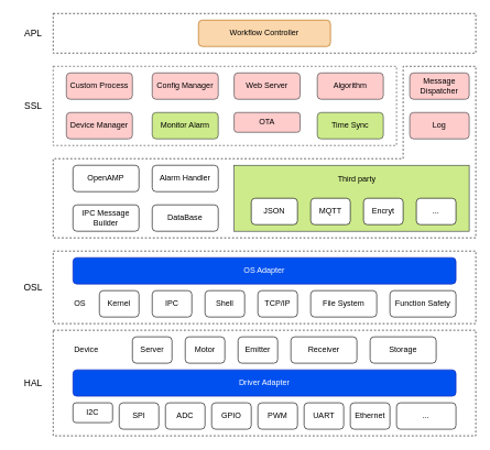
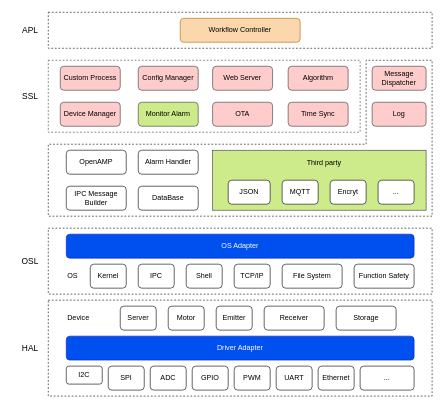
  <mxCell id="0" />
  <mxCell id="1" parent="0" />
  <mxCell id="2" value="" style="rounded=0;whiteSpace=wrap;html=1;dashed=1;" vertex="1" parent="1"><mxGeometry x="80" y="500" width="640" height="160" as="geometry" /></mxCell>
  <mxCell id="3" value="" style="rounded=0;whiteSpace=wrap;html=1;dashed=1;" vertex="1" parent="1"><mxGeometry x="80" y="380" width="640" height="110" as="geometry" /></mxCell>
  <mxCell id="4" value="" style="rounded=0;whiteSpace=wrap;html=1;dashed=1;" vertex="1" parent="1"><mxGeometry x="80" y="20" width="640" height="60" as="geometry" /></mxCell>
  <mxCell id="5" value="" style="rounded=0;whiteSpace=wrap;html=1;dashed=1;fillColor=#FFFFFF;strokeColor=#36393d;" vertex="1" parent="1"><mxGeometry x="80" y="100" width="520" height="120" as="geometry" /></mxCell>
  <mxCell id="6" value="OS Adapter" style="rounded=1;whiteSpace=wrap;html=1;fillColor=#0050ef;fontColor=#ffffff;strokeColor=#001DBC;" vertex="1" parent="1"><mxGeometry x="110" y="390" width="580" height="40" as="geometry" /></mxCell>
  <mxCell id="7" value="Driver Adapter" style="rounded=1;whiteSpace=wrap;html=1;fillColor=#0050ef;fontColor=#ffffff;strokeColor=#001DBC;" vertex="1" parent="1"><mxGeometry x="110" y="560" width="580" height="40" as="geometry" /></mxCell>
  <mxCell id="8" value="I2C" style="rounded=1;whiteSpace=wrap;html=1;" vertex="1" parent="1"><mxGeometry x="110" y="610" width="60" height="30" as="geometry" /></mxCell>
  <mxCell id="9" value="SPI" style="rounded=1;whiteSpace=wrap;html=1;" vertex="1" parent="1"><mxGeometry x="180" y="610" width="60" height="40" as="geometry" /></mxCell>
  <mxCell id="10" value="ADC" style="rounded=1;whiteSpace=wrap;html=1;" vertex="1" parent="1"><mxGeometry x="250" y="610" width="60" height="40" as="geometry" /></mxCell>
  <mxCell id="11" value="GPIO" style="rounded=1;whiteSpace=wrap;html=1;" vertex="1" parent="1"><mxGeometry x="320" y="610" width="60" height="40" as="geometry" /></mxCell>
  <mxCell id="12" value="Ethernet" style="rounded=1;whiteSpace=wrap;html=1;" vertex="1" parent="1"><mxGeometry x="530" y="610" width="60" height="40" as="geometry" /></mxCell>
  <mxCell id="13" value="UART" style="rounded=1;whiteSpace=wrap;html=1;" vertex="1" parent="1"><mxGeometry x="460" y="610" width="60" height="40" as="geometry" /></mxCell>
  <mxCell id="14" value="PWM" style="rounded=1;whiteSpace=wrap;html=1;" vertex="1" parent="1"><mxGeometry x="390" y="610" width="60" height="40" as="geometry" /></mxCell>
  <mxCell id="15" value="..." style="rounded=1;whiteSpace=wrap;html=1;" vertex="1" parent="1"><mxGeometry x="600" y="610" width="90" height="40" as="geometry" /></mxCell>
  <mxCell id="16" value="Server" style="rounded=1;whiteSpace=wrap;html=1;" vertex="1" parent="1"><mxGeometry x="200" y="510" width="60" height="40" as="geometry" /></mxCell>
  <mxCell id="17" value="Motor" style="rounded=1;whiteSpace=wrap;html=1;" vertex="1" parent="1"><mxGeometry x="280" y="510" width="60" height="40" as="geometry" /></mxCell>
  <mxCell id="18" value="Emitter" style="rounded=1;whiteSpace=wrap;html=1;" vertex="1" parent="1"><mxGeometry x="360" y="510" width="60" height="40" as="geometry" /></mxCell>
  <mxCell id="19" value="Receiver" style="rounded=1;whiteSpace=wrap;html=1;" vertex="1" parent="1"><mxGeometry x="440" y="510" width="100" height="40" as="geometry" /></mxCell>
  <mxCell id="20" value="Storage" style="rounded=1;whiteSpace=wrap;html=1;" vertex="1" parent="1"><mxGeometry x="560" y="510" width="100" height="40" as="geometry" /></mxCell>
  <mxCell id="21" value="HAL" style="text;html=1;strokeColor=none;fillColor=none;align=center;verticalAlign=middle;whiteSpace=wrap;rounded=0;fontSize=14;" vertex="1" parent="1"><mxGeometry x="20" y="500" width="60" height="160" as="geometry" /></mxCell>
  <mxCell id="22" value="Kernel" style="rounded=1;whiteSpace=wrap;html=1;" vertex="1" parent="1"><mxGeometry x="150" y="440" width="60" height="40" as="geometry" /></mxCell>
  <mxCell id="23" value="IPC" style="rounded=1;whiteSpace=wrap;html=1;" vertex="1" parent="1"><mxGeometry x="230" y="440" width="60" height="40" as="geometry" /></mxCell>
  <mxCell id="24" value="Shell" style="rounded=1;whiteSpace=wrap;html=1;" vertex="1" parent="1"><mxGeometry x="310" y="440" width="60" height="40" as="geometry" /></mxCell>
  <mxCell id="25" value="TCP/IP" style="rounded=1;whiteSpace=wrap;html=1;" vertex="1" parent="1"><mxGeometry x="390" y="440" width="60" height="40" as="geometry" /></mxCell>
  <mxCell id="26" value="File System" style="rounded=1;whiteSpace=wrap;html=1;" vertex="1" parent="1"><mxGeometry x="470" y="440" width="100" height="40" as="geometry" /></mxCell>
  <mxCell id="27" value="Function Safety" style="rounded=1;whiteSpace=wrap;html=1;" vertex="1" parent="1"><mxGeometry x="590" y="440" width="100" height="40" as="geometry" /></mxCell>
  <mxCell id="28" value="OSL" style="text;html=1;strokeColor=none;fillColor=none;align=center;verticalAlign=middle;whiteSpace=wrap;rounded=0;fontSize=14;" vertex="1" parent="1"><mxGeometry x="20" y="380" width="60" height="110" as="geometry" /></mxCell>
  <mxCell id="29" value="" style="shape=corner;whiteSpace=wrap;html=1;fontSize=14;direction=west;dx=110;dy=120;dashed=1;" vertex="1" parent="1"><mxGeometry x="80" y="100" width="640" height="260" as="geometry" /></mxCell>
  <mxCell id="30" value="SSL" style="text;html=1;strokeColor=none;fillColor=none;align=center;verticalAlign=middle;whiteSpace=wrap;rounded=0;fontSize=14;" vertex="1" parent="1"><mxGeometry x="20" y="140" width="60" height="40" as="geometry" /></mxCell>
  <mxCell id="31" value="APL" style="text;html=1;strokeColor=none;fillColor=none;align=center;verticalAlign=middle;whiteSpace=wrap;rounded=0;fontSize=14;" vertex="1" parent="1"><mxGeometry x="20" y="30" width="60" height="40" as="geometry" /></mxCell>
  <mxCell id="32" value="OpenAMP" style="rounded=1;whiteSpace=wrap;html=1;" vertex="1" parent="1"><mxGeometry x="110" y="250" width="100" height="40" as="geometry" /></mxCell>
  <mxCell id="33" value="IPC Message&lt;br&gt;Builder" style="rounded=1;whiteSpace=wrap;html=1;" vertex="1" parent="1"><mxGeometry x="110" y="310" width="100" height="40" as="geometry" /></mxCell>
  <mxCell id="34" value="Alarm Handler" style="rounded=1;whiteSpace=wrap;html=1;" vertex="1" parent="1"><mxGeometry x="230" y="250" width="100" height="40" as="geometry" /></mxCell>
  <mxCell id="35" value="DataBase" style="rounded=1;whiteSpace=wrap;html=1;" vertex="1" parent="1"><mxGeometry x="230" y="310" width="100" height="40" as="geometry" /></mxCell>
  <mxCell id="36" value="Message&lt;br&gt;Dispatcher" style="rounded=1;whiteSpace=wrap;html=1;fillColor=#ffcccc;strokeColor=#36393d;" vertex="1" parent="1"><mxGeometry x="620" y="110" width="90" height="40" as="geometry" /></mxCell>
  <mxCell id="37" value="Log" style="rounded=1;whiteSpace=wrap;html=1;fillColor=#ffcccc;strokeColor=#36393d;" vertex="1" parent="1"><mxGeometry x="620" y="170" width="90" height="40" as="geometry" /></mxCell>
  <mxCell id="38" value="" style="rounded=0;whiteSpace=wrap;html=1;fontSize=14;fillColor=#cdeb8b;strokeColor=#36393d;" vertex="1" parent="1"><mxGeometry x="354" y="250" width="356" height="100" as="geometry" /></mxCell>
  <mxCell id="39" value="JSON" style="rounded=1;whiteSpace=wrap;html=1;" vertex="1" parent="1"><mxGeometry x="380" y="300" width="70" height="40" as="geometry" /></mxCell>
  <mxCell id="40" value="MQTT" style="rounded=1;whiteSpace=wrap;html=1;" vertex="1" parent="1"><mxGeometry x="470" y="300" width="60" height="40" as="geometry" /></mxCell>
  <mxCell id="41" value="Encryt" style="rounded=1;whiteSpace=wrap;html=1;" vertex="1" parent="1"><mxGeometry x="550" y="300" width="60" height="40" as="geometry" /></mxCell>
  <mxCell id="42" value="&lt;span style=&quot;font-size: 12px;&quot;&gt;Third party&lt;/span&gt;" style="text;html=1;strokeColor=none;fillColor=none;align=center;verticalAlign=middle;whiteSpace=wrap;rounded=0;dashed=1;fontSize=14;" vertex="1" parent="1"><mxGeometry x="480" y="250" width="120" height="40" as="geometry" /></mxCell>
  <mxCell id="43" value="..." style="rounded=1;whiteSpace=wrap;html=1;" vertex="1" parent="1"><mxGeometry x="630" y="300" width="60" height="40" as="geometry" /></mxCell>
  <mxCell id="44" value="Custom Process" style="rounded=1;whiteSpace=wrap;html=1;fillColor=#ffcccc;strokeColor=#36393d;" vertex="1" parent="1"><mxGeometry x="100" y="110" width="100" height="40" as="geometry" /></mxCell>
  <mxCell id="45" value="Device Manager" style="rounded=1;whiteSpace=wrap;html=1;fillColor=#ffcccc;strokeColor=#36393d;" vertex="1" parent="1"><mxGeometry x="100" y="170" width="100" height="40" as="geometry" /></mxCell>
  <mxCell id="46" value="Monitor Alarm" style="rounded=1;whiteSpace=wrap;html=1;fillColor=#cdeb8b;strokeColor=#36393d;" vertex="1" parent="1"><mxGeometry x="230" y="170" width="100" height="40" as="geometry" /></mxCell>
  <mxCell id="47" value="Config Manager" style="rounded=1;whiteSpace=wrap;html=1;fillColor=#ffcccc;strokeColor=#36393d;" vertex="1" parent="1"><mxGeometry x="230" y="110" width="100" height="40" as="geometry" /></mxCell>
  <mxCell id="48" value="Web Server" style="rounded=1;whiteSpace=wrap;html=1;fillColor=#ffcccc;strokeColor=#36393d;" vertex="1" parent="1"><mxGeometry x="354" y="110" width="100" height="40" as="geometry" /></mxCell>
- <mxCell id="49" value="OTA" style="rounded=1;whiteSpace=wrap;html=1;fillColor=#ffcccc;strokeColor=#36393d;" vertex="1" parent="1"><mxGeometry x="354" y="170" width="100" height="30" as="geometry" /></mxCell>
+ <mxCell id="49" value="OTA" style="rounded=1;whiteSpace=wrap;html=1;fillColor=#ffcccc;strokeColor=#36393d;" vertex="1" parent="1"><mxGeometry x="354" y="170" width="100" height="40" as="geometry" /></mxCell>
  <mxCell id="50" value="Algorithm" style="rounded=1;whiteSpace=wrap;html=1;fillColor=#ffcccc;strokeColor=#36393d;" vertex="1" parent="1"><mxGeometry x="480" y="110" width="100" height="40" as="geometry" /></mxCell>
- <mxCell id="51" value="Time Sync" style="rounded=1;whiteSpace=wrap;html=1;fillColor=#cdeb8b;strokeColor=#36393d;" vertex="1" parent="1"><mxGeometry x="480" y="170" width="100" height="40" as="geometry" /></mxCell>
+ <mxCell id="51" value="Time Sync" style="rounded=1;whiteSpace=wrap;html=1;fillColor=#ffcccc;strokeColor=#36393d;" vertex="1" parent="1"><mxGeometry x="480" y="170" width="100" height="40" as="geometry" /></mxCell>
  <mxCell id="52" value="Workflow Controller" style="rounded=1;whiteSpace=wrap;html=1;fillColor=#fad7ac;strokeColor=#b46504;" vertex="1" parent="1"><mxGeometry x="300" y="30" width="200" height="40" as="geometry" /></mxCell>
  <mxCell id="53" value="OS" style="text;html=1;strokeColor=none;fillColor=none;align=left;verticalAlign=middle;whiteSpace=wrap;rounded=0;fontSize=12;" vertex="1" parent="1"><mxGeometry x="110" y="445" width="40" height="30" as="geometry" /></mxCell>
  <mxCell id="54" value="Device" style="text;html=1;strokeColor=none;fillColor=none;align=left;verticalAlign=middle;whiteSpace=wrap;rounded=0;fontSize=12;" vertex="1" parent="1"><mxGeometry x="110" y="515" width="80" height="30" as="geometry" /></mxCell>
  <mxCell id="55" style="edgeStyle=orthogonalEdgeStyle;rounded=0;orthogonalLoop=1;jettySize=auto;html=1;exitX=0.5;exitY=1;exitDx=0;exitDy=0;fontSize=12;" edge="1" parent="1" source="22" target="22"><mxGeometry relative="1" as="geometry" /></mxCell>
